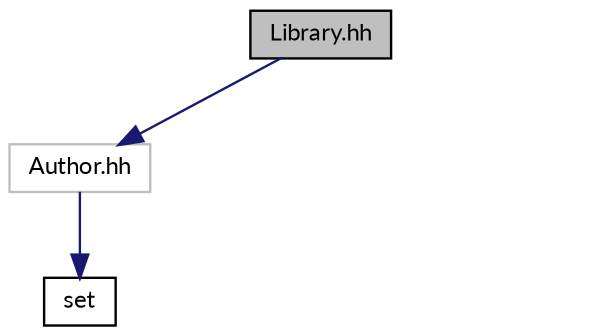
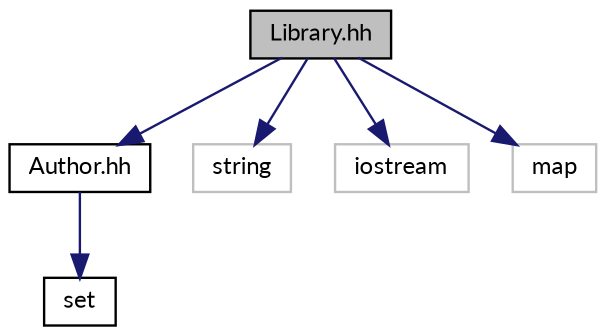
  digraph {
    fontname=Lato
    node [color=black fillcolor=white fontname=Lato fontsize=10 shape=record style=filled]
    edge [color=midnightblue fontname=Lato fontsize=10 labelfontname=FreeSans labelfontsize=10 style=solid]
    n1 [fillcolor=grey75 fontcolor=black height=0.2 label="Library.hh" width=0.4]
-   n2 [color=grey75 height=0.2 label="Author.hh" width=0.4]
+   n2 [height=0.2 label="Author.hh" width=0.4]
+   n3 [color=grey75 height=0.2 label=string width=0.4]
+   n4 [color=grey75 height=0.2 label=iostream width=0.4]
+   n5 [color=grey75 height=0.2 label=map width=0.4]
    n6 [height=0.2 label=set width=0.4]
    n1 -> n2
+   n1 -> n3
+   n1 -> n4
+   n1 -> n5
    n2 -> n6
  }
